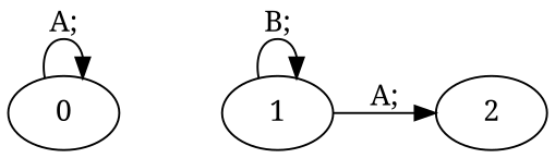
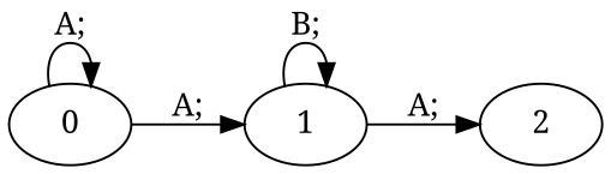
  digraph {
    fontname="Noto Serif"
    rankdir=LR
    node [fontname="Noto Serif"]
    edge [fontname="Noto Serif"]
    0
    1
    2
    0 -> 0 [label="A;"]
+   0 -> 1 [label="A;"]
    1 -> 1 [label="B;"]
    1 -> 2 [label="A;"]
  }
